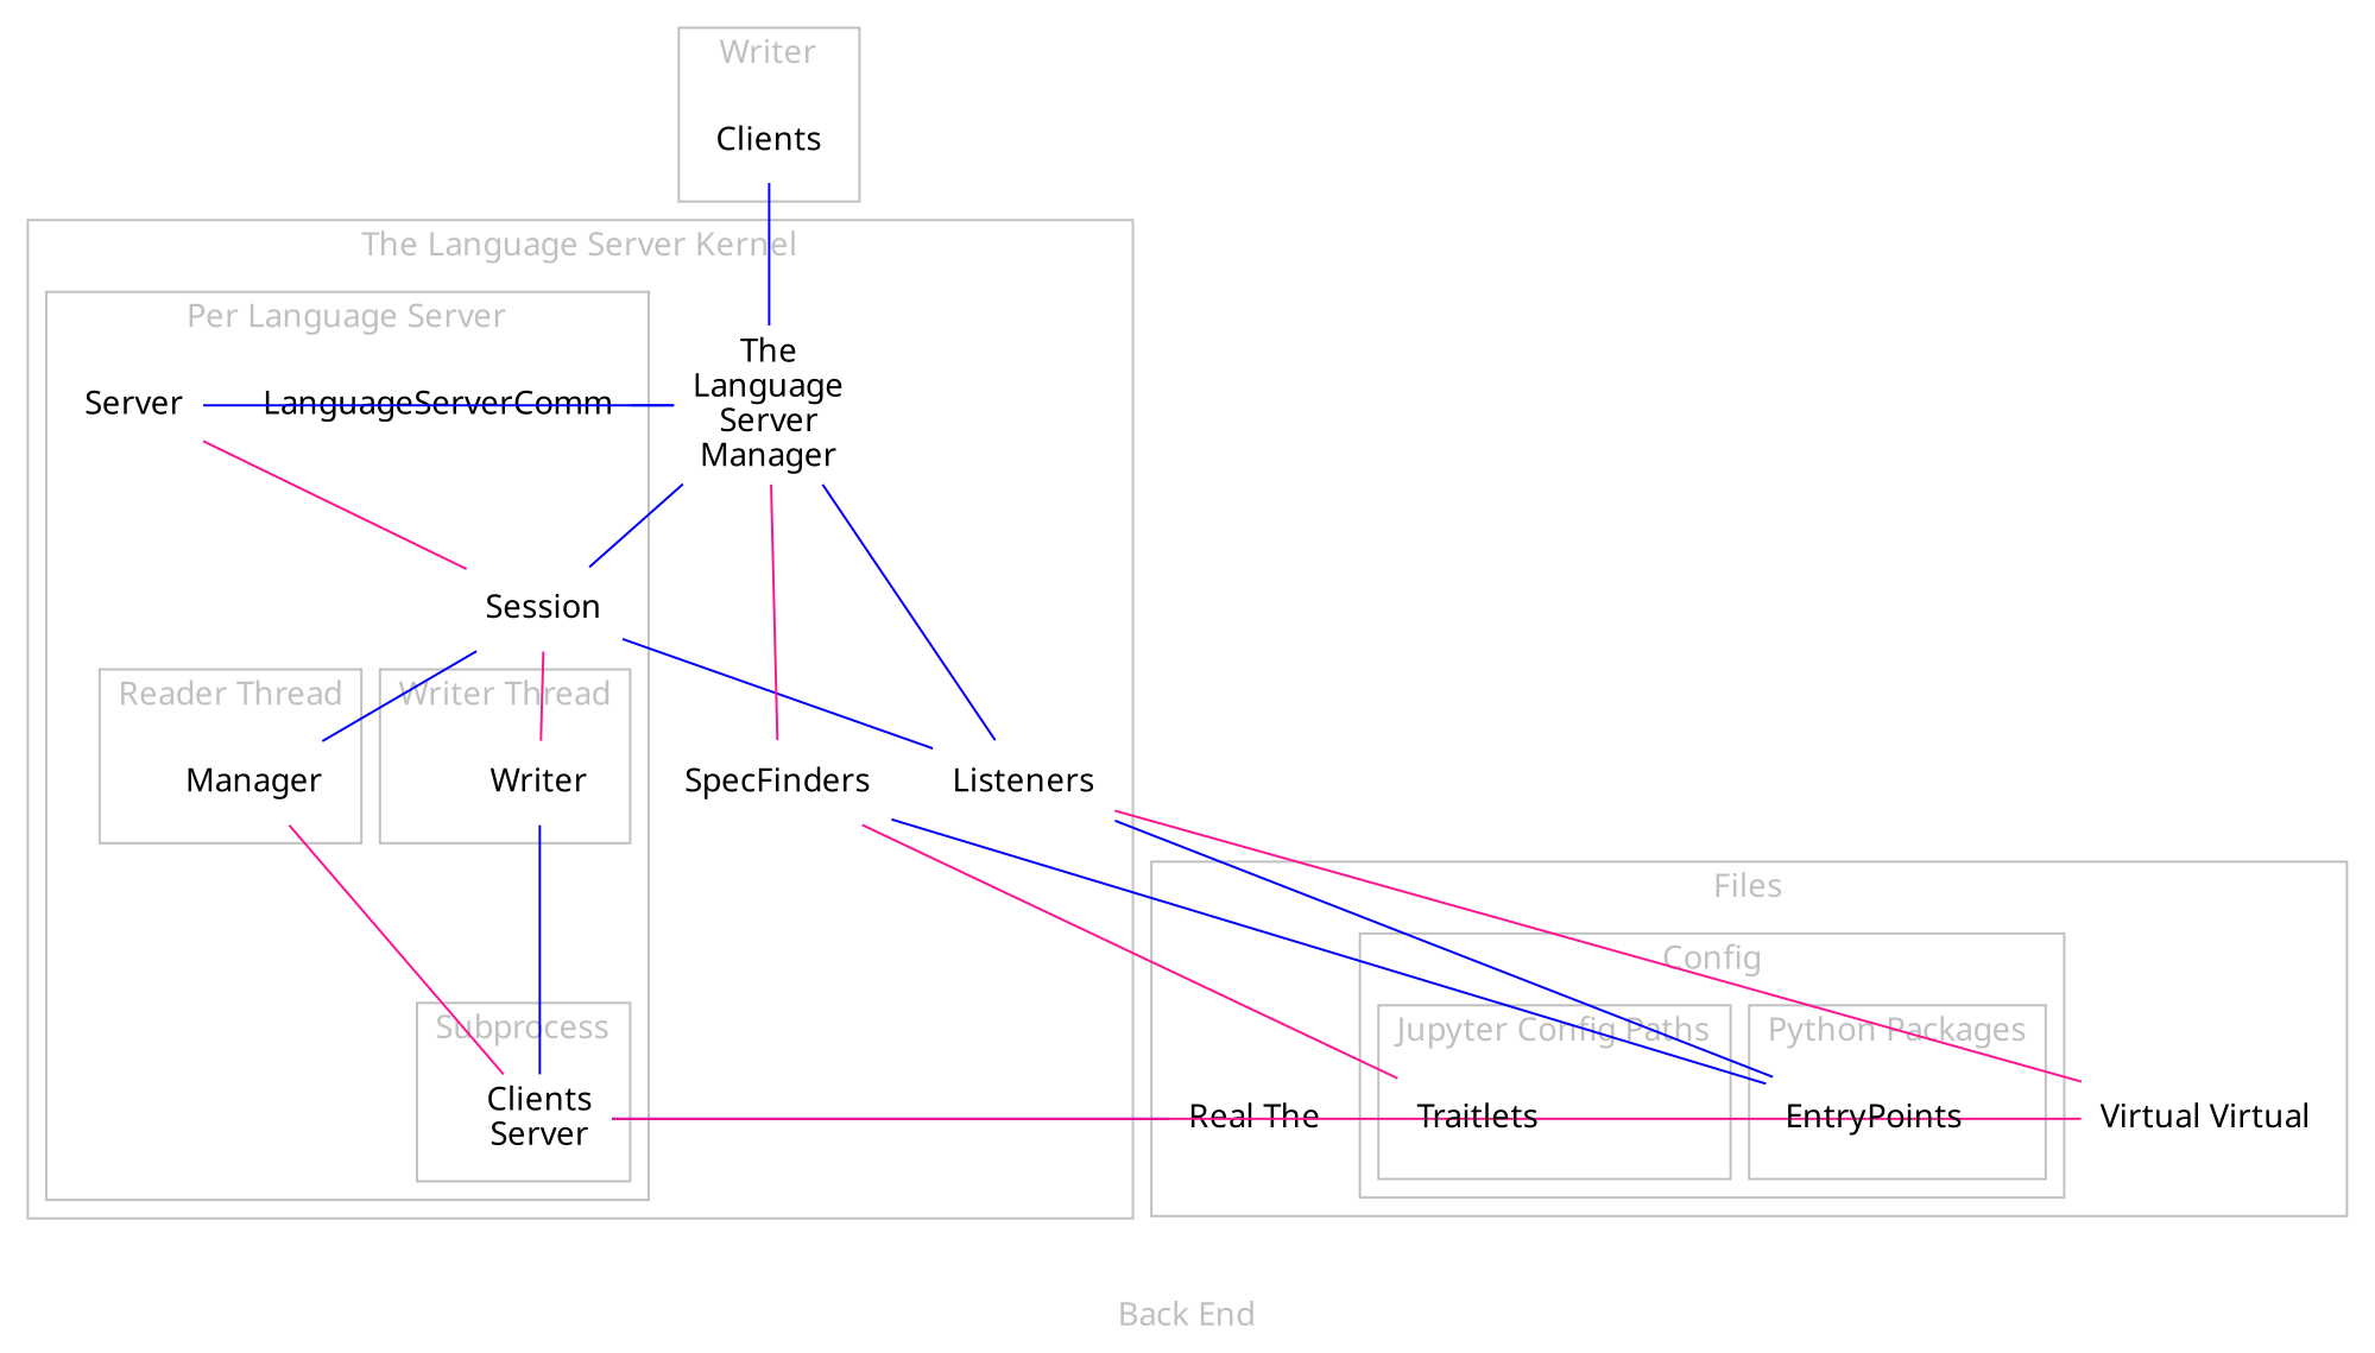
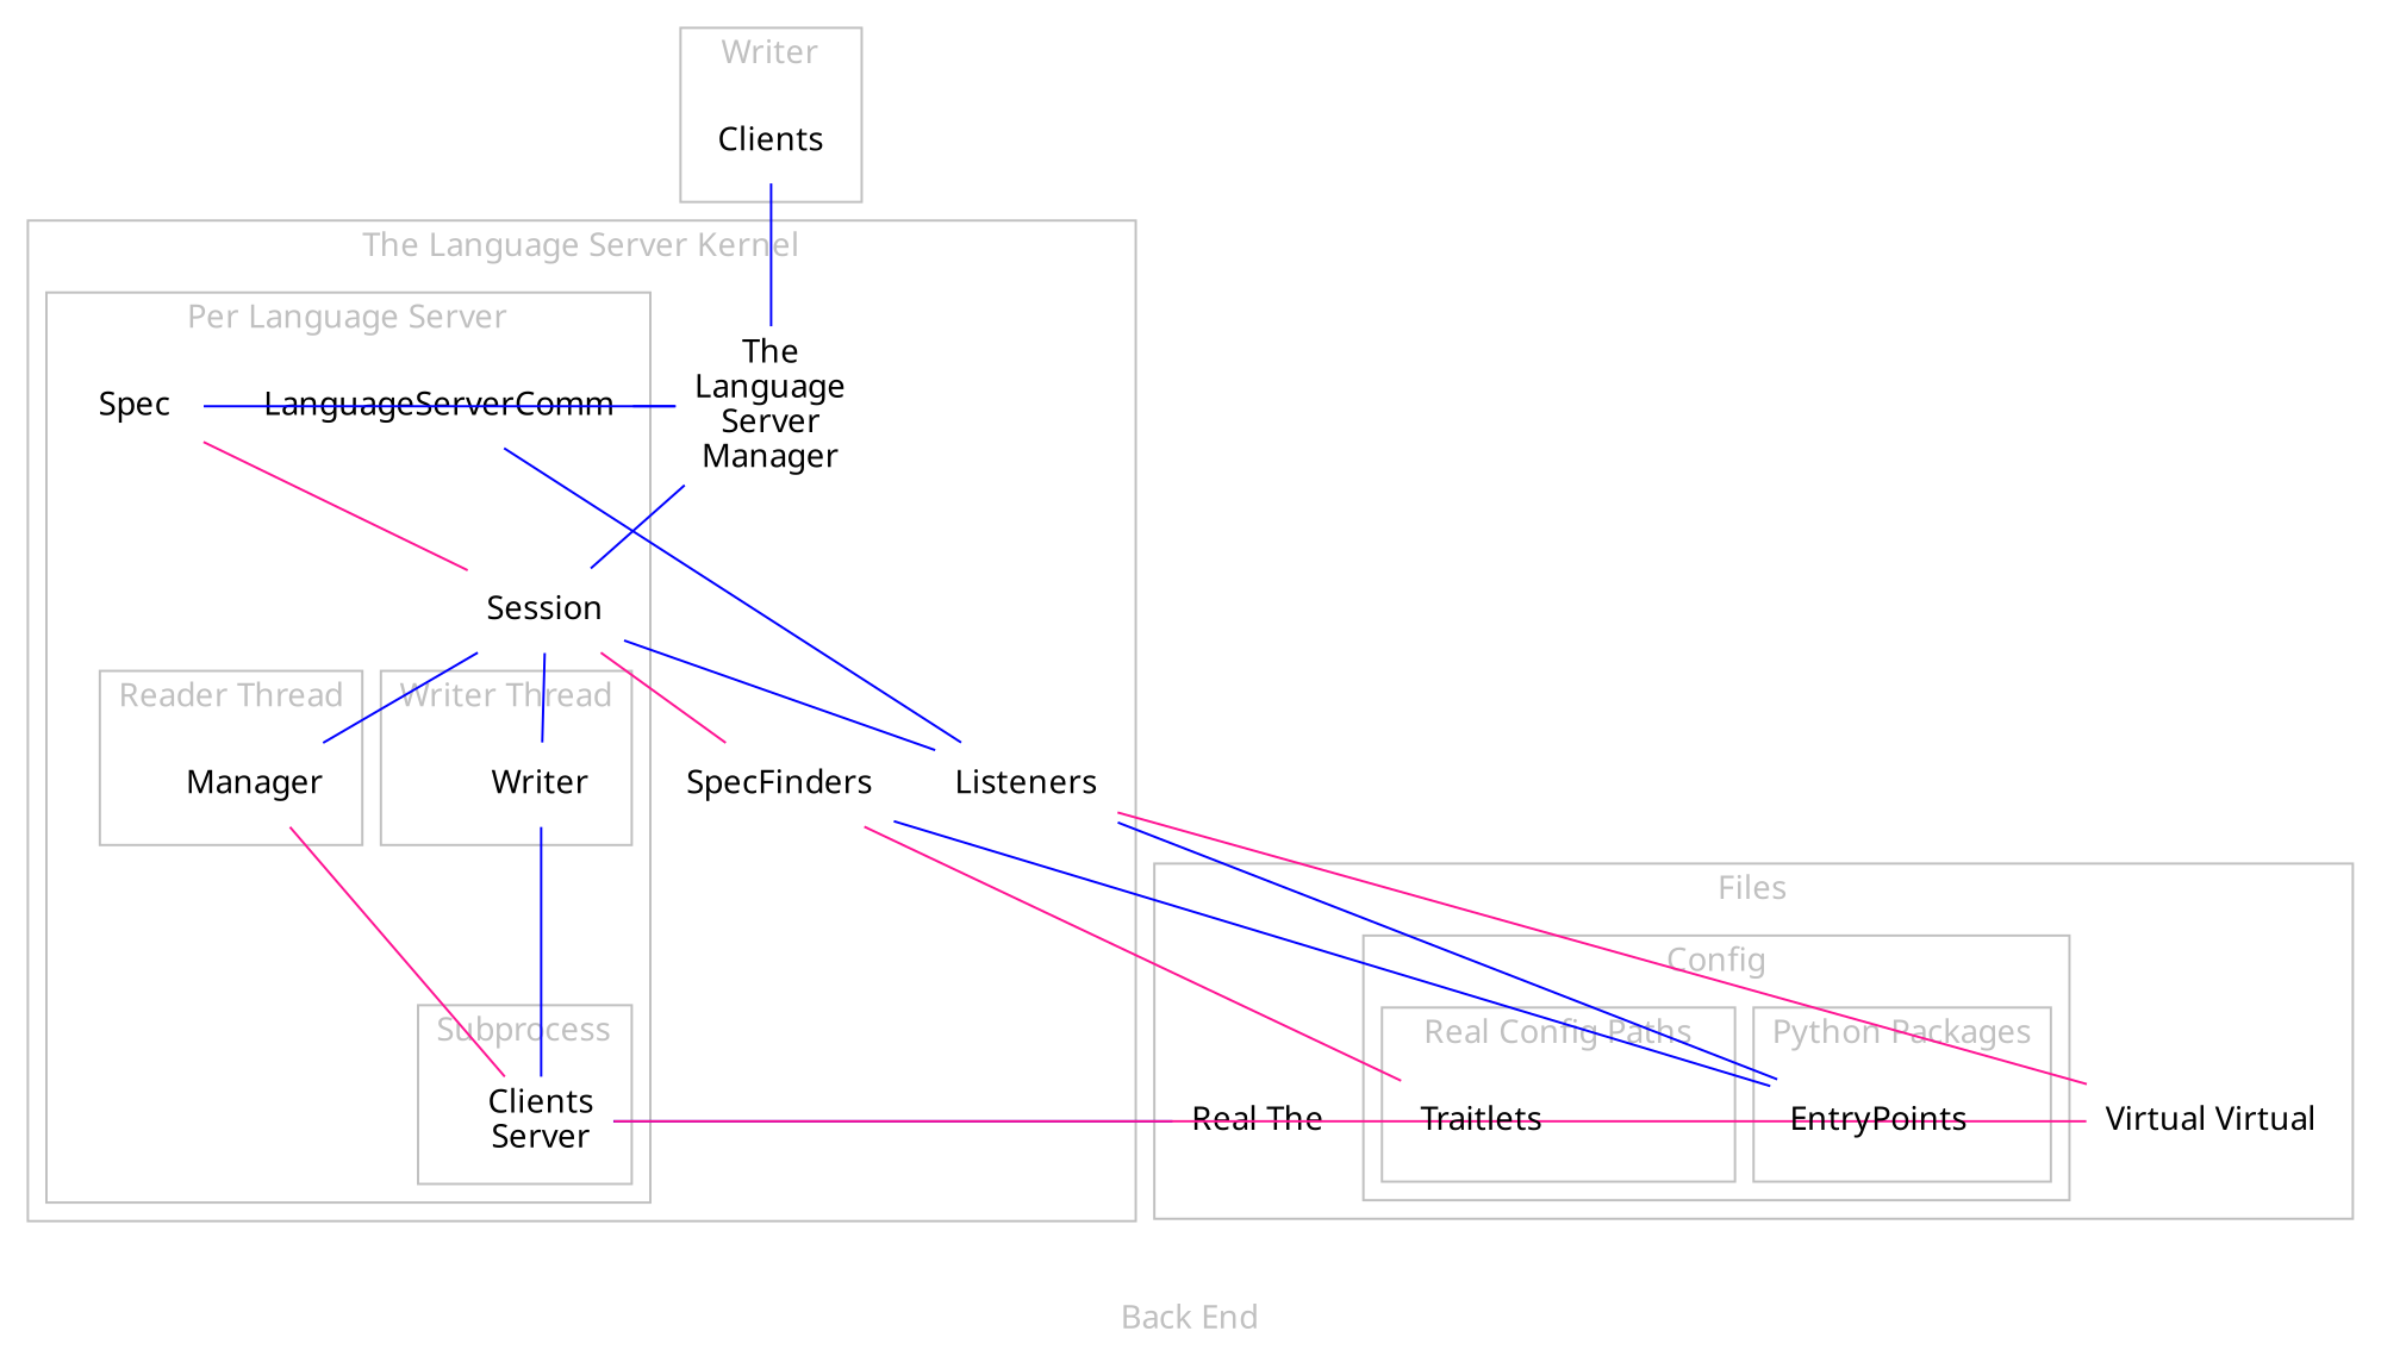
  graph {
    color=grey
    fontcolor=grey
    fontname="sans-serif"
    label="Back End"
    splines=line
    node [fontname="sans-serif" shape=none]
    edge [color=blue fontname="sans-serif"]
    n1 [label=Manager]
    Writer
    n3 [label="Clients\nServer"]
    LanguageServerComm
-   Spec [label=Server]
+   Spec
    Session
    n7 [label="The\nLanguage\nServer\nManager"]
    SpecFinders
    Listeners
    Clients
    Traitlets
    EntryPoints
    n13 [label="Real The"]
    n14 [label="Virtual Virtual"]
    subgraph cluster_1 {
      label="The Language Server Kernel"
      n7
      SpecFinders
      Listeners
      subgraph cluster_2 {
        label="Per Language Server"
        LanguageServerComm
        Spec
        Session
        subgraph cluster_3 {
          label="Reader Thread"
          n1
        }
        subgraph cluster_4 {
          label="Writer Thread"
          Writer
        }
        subgraph cluster_5 {
          label=Subprocess
          n3
        }
      }
    }
    subgraph cluster_6 {
      label=Writer
      Clients
    }
    subgraph cluster_7 {
      label=Files
      n13
      n14
      subgraph cluster_8 {
        label=Config
        subgraph cluster_9 {
-         label="Jupyter Config Paths"
+         label="Real Config Paths"
          Traitlets
        }
        subgraph cluster_10 {
          label="Python Packages"
          EntryPoints
        }
      }
    }
    n1 -- n3 [color=deeppink]
    Writer -- n3
    n3 -- n13
    n3 -- n14 [color=deeppink]
    LanguageServerComm -- n7
    Spec -- Session [color=deeppink]
    Session -- n1
-   Session -- Writer [color=deeppink]
+   Session -- Writer
    Session -- Listeners
    n7 -- Spec
    n7 -- Session
-   n7 -- SpecFinders [color=deeppink]
-   n7 -- Listeners
+   Session -- SpecFinders [color=deeppink]
+   LanguageServerComm -- Listeners
    Listeners -- n14 [color=deeppink]
    Clients -- n7
    Traitlets -- SpecFinders [color=deeppink]
    EntryPoints -- SpecFinders
    EntryPoints -- Listeners
  }
